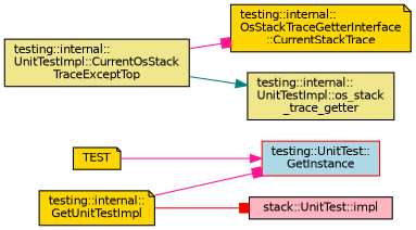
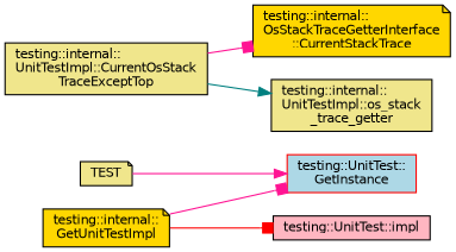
  digraph {
    fontname="DejaVu Sans"
    rankdir=LR
    node [color=black fillcolor=khaki fontname="DejaVu Sans" fontsize=10 shape=box style=filled]
    edge [arrowhead=box color=deeppink fontname="DejaVu Sans" fontsize=10 labelfontname=Helvetica labelfontsize=10 style=solid]
-   n1 [fillcolor=gold fontcolor=black height=0.2 label=TEST shape=note width=0.4]
+   n1 [fontcolor=black height=0.2 label=TEST shape=note width=0.4]
    n2 [color=red fillcolor=lightblue height=0.2 label="testing::UnitTest::\lGetInstance" width=0.4]
    n3 [height=0.2 label="testing::internal::\lUnitTestImpl::CurrentOsStack\lTraceExceptTop" width=0.4]
    n4 [fillcolor=gold height=0.2 label="testing::internal::\lOsStackTraceGetterInterface\l::CurrentStackTrace" shape=note width=0.4]
    n5 [height=0.2 label="testing::internal::\lUnitTestImpl::os_stack\l_trace_getter" width=0.4]
    n6 [fillcolor=gold height=0.2 label="testing::internal::\lGetUnitTestImpl" shape=note width=0.4]
-   n7 [fillcolor=lightpink height=0.2 label="stack::UnitTest::impl" width=0.4]
+   n7 [fillcolor=lightpink height=0.2 label="testing::UnitTest::impl" width=0.4]
    n1 -> n2 [arrowhead=normal]
    n3 -> n4
    n3 -> n5 [arrowhead=normal color=teal]
    n6 -> n2
    n6 -> n7 [color=red]
  }
